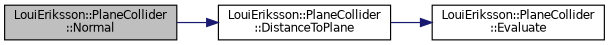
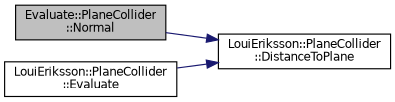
  digraph {
    rankdir=RL
    node [color=black fillcolor=white fontname=Helvetica fontsize=10 shape=record style=filled]
    edge [color=midnightblue dir=back fontname=Helvetica fontsize=10 labelfontname=Helvetica labelfontsize=10 style=solid]
-   n1 [fillcolor=grey75 fontcolor=black height=0.2 label="LouiEriksson::PlaneCollider\l::Normal" width=0.4]
+   n1 [fillcolor=grey75 fontcolor=black height=0.2 label="Evaluate::PlaneCollider\l::Normal" width=0.4]
    n2 [height=0.2 label="LouiEriksson::PlaneCollider\l::DistanceToPlane" width=0.4]
    n3 [height=0.2 label="LouiEriksson::PlaneCollider\l::Evaluate" width=0.4]
    n2 -> n1
-   n3 -> n2
+   n2 -> n3
  }
